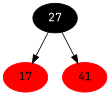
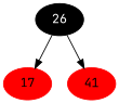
  digraph {
    fontname="JetBrains Mono"
    node [color=red style=filled fontname="JetBrains Mono"]
    edge [fontname="JetBrains Mono"]
    n1 [label=17]
    n2 [label=41]
-   n3 [color=black fontcolor=white label=27]
+   n3 [color=black fontcolor=white label=26]
    subgraph sub_1 {
      n1
      n2
    }
    subgraph sub_2 {
      n3
    }
    n3 -> n1
    n3 -> n2
  }
